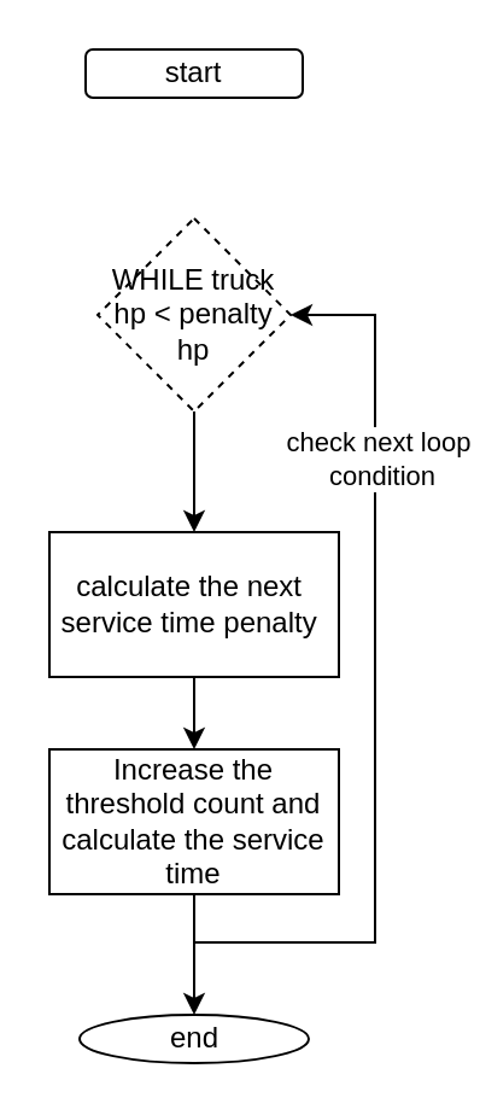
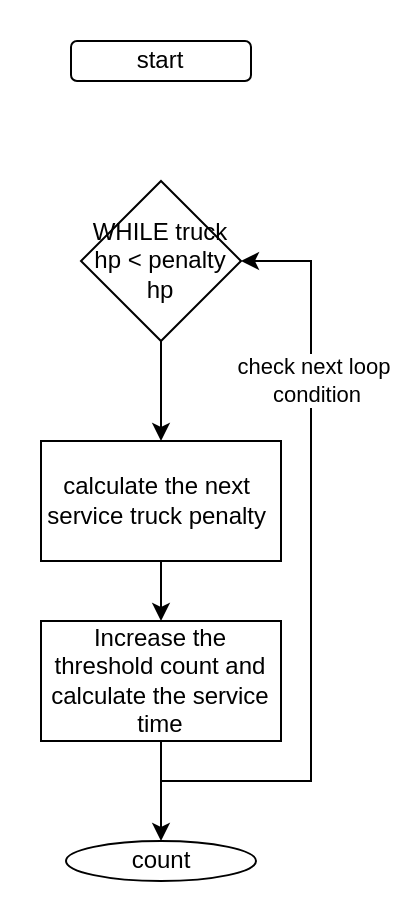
  <mxCell id="0" />
  <mxCell id="1" parent="0" />
  <mxCell id="2" value="start" style="rounded=1;whiteSpace=wrap;html=1;" vertex="1" parent="1"><mxGeometry x="35" y="20" width="90" height="20" as="geometry" /></mxCell>
  <mxCell id="3" value="" style="edgeStyle=orthogonalEdgeStyle;rounded=0;orthogonalLoop=1;jettySize=auto;html=1;" edge="1" parent="1" source="4" target="6"><mxGeometry relative="1" as="geometry" /></mxCell>
- <mxCell id="4" value="WHILE truck hp &amp;lt; penalty hp" style="rhombus;whiteSpace=wrap;html=1;dashed=1;" vertex="1" parent="1"><mxGeometry x="40" y="90" width="80" height="80" as="geometry" /></mxCell>
+ <mxCell id="4" value="WHILE truck hp &amp;lt; penalty hp" style="rhombus;whiteSpace=wrap;html=1;" vertex="1" parent="1"><mxGeometry x="40" y="90" width="80" height="80" as="geometry" /></mxCell>
  <mxCell id="5" value="" style="edgeStyle=orthogonalEdgeStyle;rounded=0;orthogonalLoop=1;jettySize=auto;html=1;" edge="1" parent="1" source="6" target="10"><mxGeometry relative="1" as="geometry" /></mxCell>
- <mxCell id="6" value="calculate the next&amp;nbsp; service time penalty&amp;nbsp;" style="whiteSpace=wrap;html=1;" vertex="1" parent="1"><mxGeometry x="20" y="220" width="120" height="60" as="geometry" /></mxCell>
+ <mxCell id="6" value="calculate the next&amp;nbsp; service truck penalty&amp;nbsp;" style="whiteSpace=wrap;html=1;" vertex="1" parent="1"><mxGeometry x="20" y="220" width="120" height="60" as="geometry" /></mxCell>
  <mxCell id="7" value="" style="edgeStyle=orthogonalEdgeStyle;rounded=0;orthogonalLoop=1;jettySize=auto;html=1;" edge="1" parent="1" source="10" target="11"><mxGeometry relative="1" as="geometry" /></mxCell>
  <mxCell id="8" style="edgeStyle=orthogonalEdgeStyle;rounded=0;orthogonalLoop=1;jettySize=auto;html=1;entryX=1;entryY=0.5;entryDx=0;entryDy=0;" edge="1" parent="1" source="10" target="4"><mxGeometry relative="1" as="geometry"><Array as="points"><mxPoint x="80" y="390" /><mxPoint x="155" y="390" /><mxPoint x="155" y="130" /></Array></mxGeometry></mxCell>
  <mxCell id="9" value="check next loop&amp;nbsp;&lt;br&gt;condition" style="edgeLabel;html=1;align=center;verticalAlign=middle;resizable=0;points=[];" vertex="1" connectable="0" parent="8"><mxGeometry x="0.259" y="-2" relative="1" as="geometry"><mxPoint y="-50" as="offset" /></mxGeometry></mxCell>
  <mxCell id="10" value="Increase the threshold count and calculate the service time" style="whiteSpace=wrap;html=1;" vertex="1" parent="1"><mxGeometry x="20" y="310" width="120" height="60" as="geometry" /></mxCell>
- <mxCell id="11" value="end" style="ellipse;whiteSpace=wrap;html=1;" vertex="1" parent="1"><mxGeometry x="32.5" y="420" width="95" height="20" as="geometry" /></mxCell>
+ <mxCell id="11" value="count" style="ellipse;whiteSpace=wrap;html=1;" vertex="1" parent="1"><mxGeometry x="32.5" y="420" width="95" height="20" as="geometry" /></mxCell>
